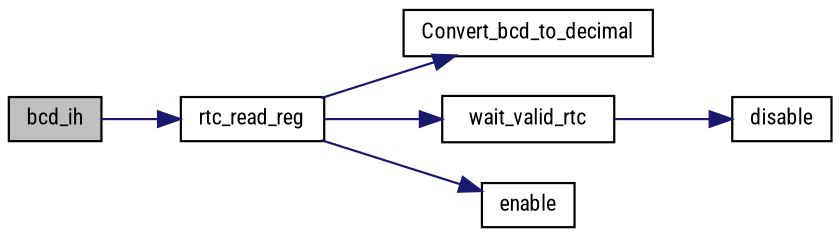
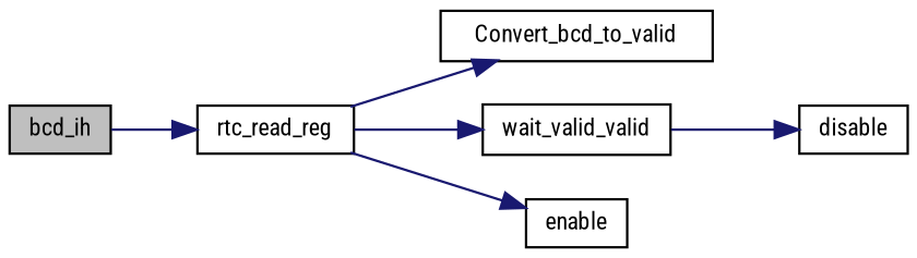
  digraph {
    fontname="Roboto Condensed"
    rankdir=LR
    node [color=black fillcolor=white fontname="Roboto Condensed" fontsize=10 shape=record style=filled]
    edge [color=midnightblue fontname="Roboto Condensed" fontsize=10 labelfontname=Helvetica labelfontsize=10 style=solid]
    n1 [fillcolor=grey75 fontcolor=black height=0.2 label=bcd_ih width=0.4]
    n2 [height=0.2 label=rtc_read_reg width=0.4]
-   n3 [height=0.2 label=Convert_bcd_to_decimal width=0.4]
-   n4 [height=0.2 label=wait_valid_rtc width=0.4]
+   n3 [height=0.2 label=Convert_bcd_to_valid width=0.4]
+   n4 [height=0.2 label=wait_valid_valid width=0.4]
    n5 [height=0.2 label=enable width=0.4]
    n6 [height=0.2 label=disable width=0.4]
    n1 -> n2
    n2 -> n3
    n2 -> n4
    n2 -> n5
    n4 -> n6
  }
